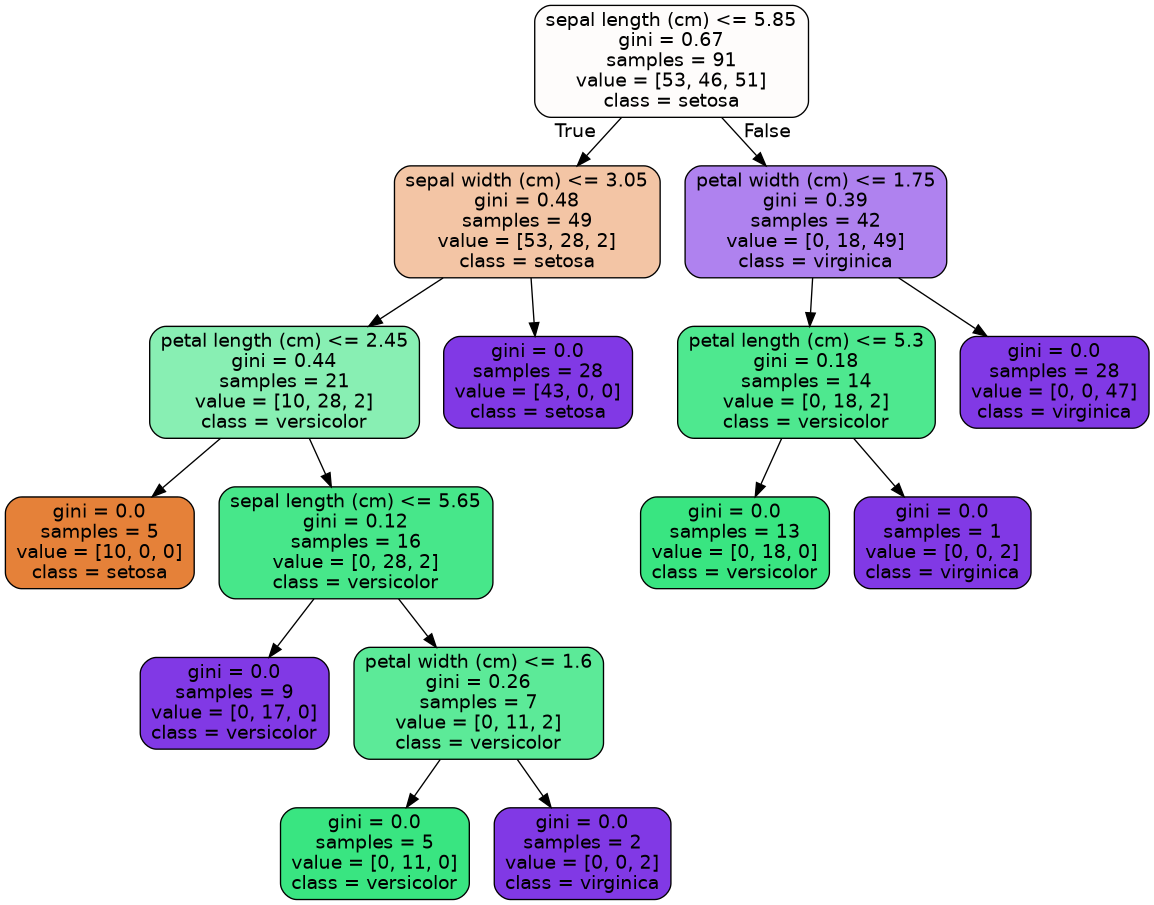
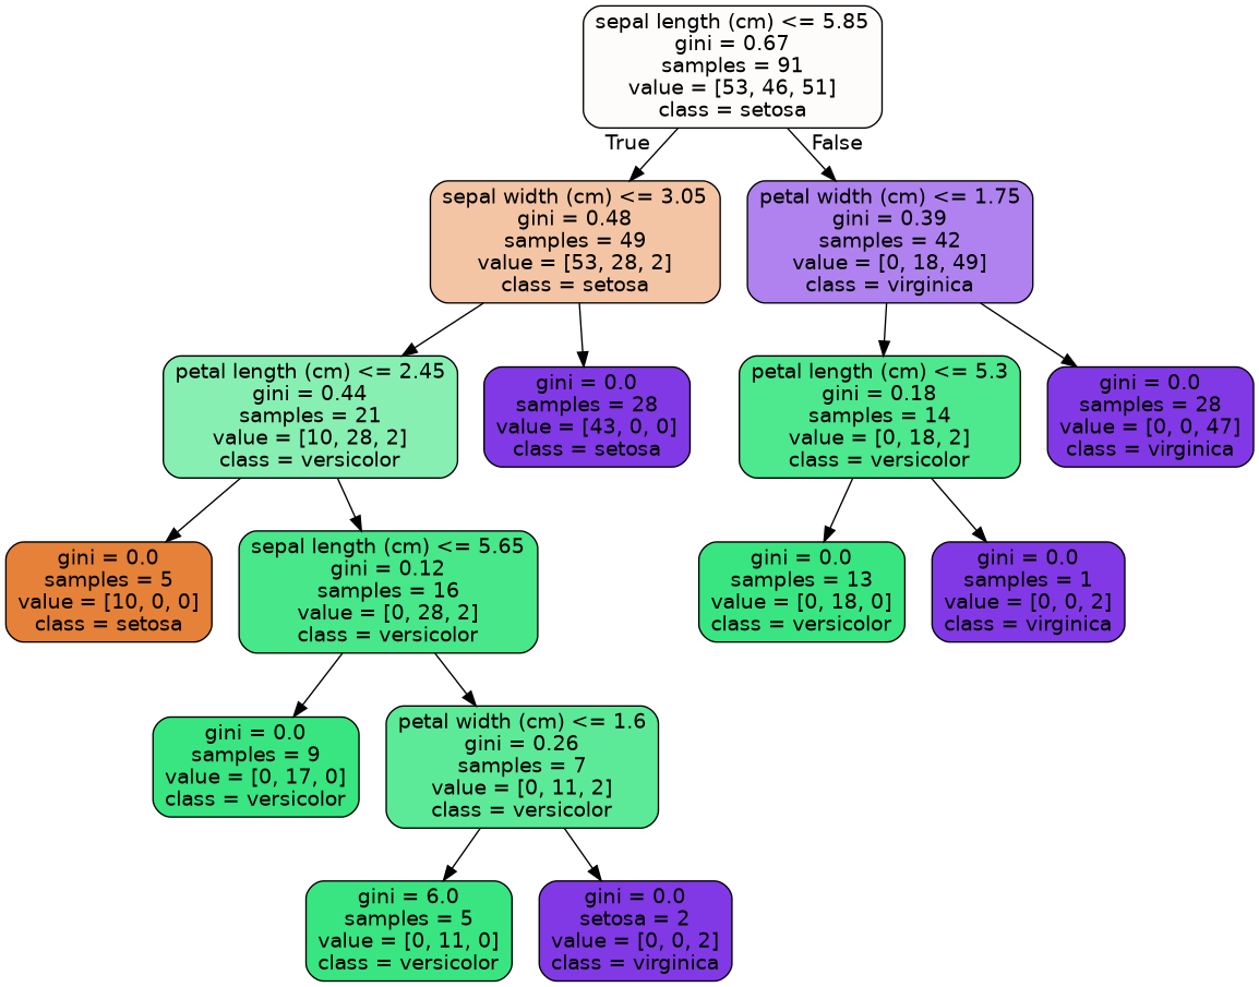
  digraph {
    node [color=black fillcolor="#8139e5ff" fontname=helvetica shape=box style="filled, rounded"]
    edge [fontname=helvetica]
    n1 [fillcolor="#e5813905" label="sepal length (cm) <= 5.85\ngini = 0.67\nsamples = 91\nvalue = [53, 46, 51]\nclass = setosa"]
    n2 [fillcolor="#e5813974" label="sepal width (cm) <= 3.05\ngini = 0.48\nsamples = 49\nvalue = [53, 28, 2]\nclass = setosa"]
    n3 [fillcolor="#8139e5a1" label="petal width (cm) <= 1.75\ngini = 0.39\nsamples = 42\nvalue = [0, 18, 49]\nclass = virginica"]
    n4 [fillcolor="#39e58199" label="petal length (cm) <= 2.45\ngini = 0.44\nsamples = 21\nvalue = [10, 28, 2]\nclass = versicolor"]
    n5 [label="gini = 0.0\nsamples = 28\nvalue = [43, 0, 0]\nclass = setosa"]
    n6 [fillcolor="#39e581e3" label="petal length (cm) <= 5.3\ngini = 0.18\nsamples = 14\nvalue = [0, 18, 2]\nclass = versicolor"]
    n7 [label="gini = 0.0\nsamples = 28\nvalue = [0, 0, 47]\nclass = virginica"]
    n8 [fillcolor="#e58139ff" label="gini = 0.0\nsamples = 5\nvalue = [10, 0, 0]\nclass = setosa"]
    n9 [fillcolor="#39e581ed" label="sepal length (cm) <= 5.65\ngini = 0.12\nsamples = 16\nvalue = [0, 28, 2]\nclass = versicolor"]
-   n10 [label="gini = 0.0\nsamples = 9\nvalue = [0, 17, 0]\nclass = versicolor"]
+   n10 [fillcolor="#39e581ff" label="gini = 0.0\nsamples = 9\nvalue = [0, 17, 0]\nclass = versicolor"]
    n11 [fillcolor="#39e581d1" label="petal width (cm) <= 1.6\ngini = 0.26\nsamples = 7\nvalue = [0, 11, 2]\nclass = versicolor"]
-   n12 [fillcolor="#39e581ff" label="gini = 0.0\nsamples = 5\nvalue = [0, 11, 0]\nclass = versicolor"]
-   n13 [label="gini = 0.0\nsamples = 2\nvalue = [0, 0, 2]\nclass = virginica"]
+   n12 [fillcolor="#39e581ff" label="gini = 6.0\nsamples = 5\nvalue = [0, 11, 0]\nclass = versicolor"]
+   n13 [label="gini = 0.0\nsetosa = 2\nvalue = [0, 0, 2]\nclass = virginica"]
    n14 [fillcolor="#39e581ff" label="gini = 0.0\nsamples = 13\nvalue = [0, 18, 0]\nclass = versicolor"]
    n15 [label="gini = 0.0\nsamples = 1\nvalue = [0, 0, 2]\nclass = virginica"]
    n1 -> n2 [headlabel=True labelangle=45 labeldistance=2.5]
    n1 -> n3 [headlabel=False labelangle=-45 labeldistance=2.5]
    n2 -> n4
    n2 -> n5
    n3 -> n6
    n3 -> n7
    n4 -> n8
    n4 -> n9
    n6 -> n14
    n6 -> n15
    n9 -> n10
    n9 -> n11
    n11 -> n12
    n11 -> n13
  }
